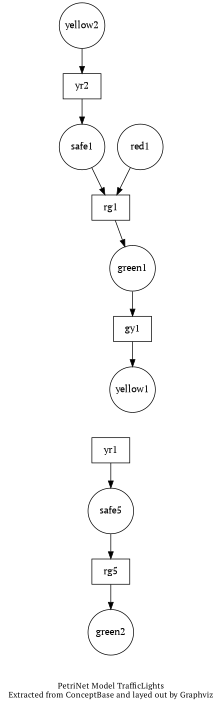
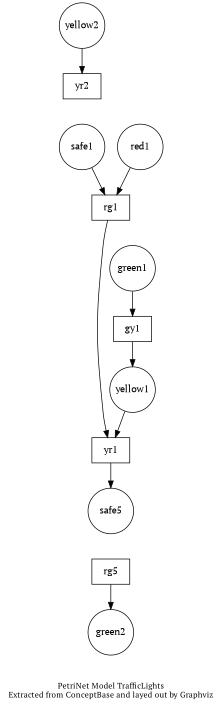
  digraph {
    fontname="PT Serif"
    fontsize=12
    label="PetriNet Model TrafficLights\nExtracted from ConceptBase and layed out by Graphviz"
    node [fixedsize=true fontname="PT Serif" shape=circle]
    edge [fontname="PT Serif"]
    yellow2 [width=0.9]
    yr2 [shape=box fixedsize=""]
    safe1 [width=0.9]
    rg1 [shape=box fixedsize=""]
    n5 [label=rg5 shape=box fixedsize=""]
    green2 [width=0.9]
    gy1 [shape=box fixedsize=""]
    yellow1 [width=0.9]
    yr1 [shape=box fixedsize=""]
    n10 [label=safe5 width=0.9]
    green1 [width=0.9]
    red1 [width=0.9]
    yellow2 -> yr2
-   yr2 -> safe1
    safe1 -> rg1
-   rg1 -> green1
+   rg1 -> yr1
    n5 -> green2
    gy1 -> yellow1
+   yellow1 -> yr1
    yr1 -> n10
-   n10 -> n5
    green1 -> gy1
    red1 -> rg1
  }
